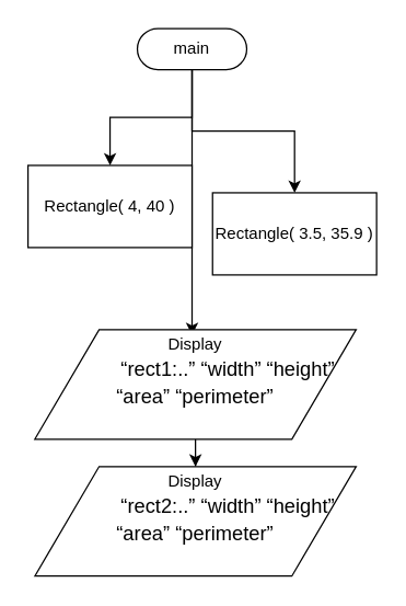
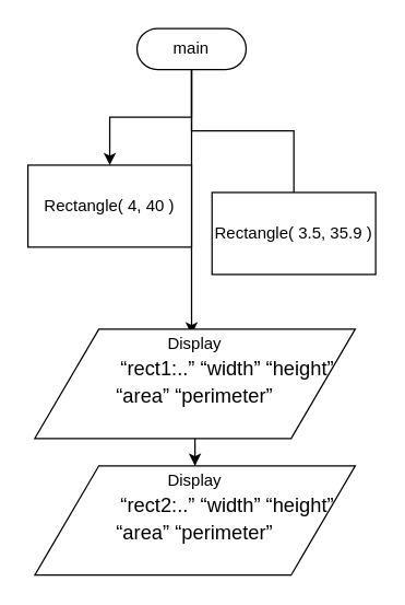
  <mxCell id="0" />
  <mxCell id="1" parent="0" />
  <mxCell id="2" value="" style="edgeStyle=orthogonalEdgeStyle;rounded=0;orthogonalLoop=1;jettySize=auto;html=1;" edge="1" parent="1" source="5" target="6"><mxGeometry relative="1" as="geometry" /></mxCell>
- <mxCell id="3" value="" style="edgeStyle=orthogonalEdgeStyle;rounded=0;orthogonalLoop=1;jettySize=auto;html=1;" edge="1" parent="1" source="5" target="7"><mxGeometry relative="1" as="geometry" /></mxCell>
+ <mxCell id="3" value="" style="edgeStyle=orthogonalEdgeStyle;rounded=0;orthogonalLoop=1;jettySize=auto;html=1;endArrow=none;" edge="1" parent="1" source="5" target="7"><mxGeometry relative="1" as="geometry" /></mxCell>
  <mxCell id="4" style="edgeStyle=orthogonalEdgeStyle;rounded=0;orthogonalLoop=1;jettySize=auto;html=1;" edge="1" parent="1" source="5"><mxGeometry relative="1" as="geometry"><mxPoint x="140" y="244" as="targetPoint" /></mxGeometry></mxCell>
  <mxCell id="5" value="main" style="html=1;dashed=0;whiteSpace=wrap;shape=mxgraph.dfd.start" vertex="1" parent="1"><mxGeometry x="100" y="20" width="80" height="30" as="geometry" /></mxCell>
  <mxCell id="6" value="Rectangle( 4, 40 )" style="whiteSpace=wrap;html=1;dashed=0;" vertex="1" parent="1"><mxGeometry x="20" y="120" width="120" height="60" as="geometry" /></mxCell>
  <mxCell id="7" value="Rectangle( 3.5, 35.9 )" style="whiteSpace=wrap;html=1;dashed=0;" vertex="1" parent="1"><mxGeometry x="155" y="140" width="120" height="60" as="geometry" /></mxCell>
  <mxCell id="8" value="" style="edgeStyle=orthogonalEdgeStyle;rounded=0;orthogonalLoop=1;jettySize=auto;html=1;" edge="1" parent="1" source="9" target="10"><mxGeometry relative="1" as="geometry" /></mxCell>
  <mxCell id="9" value="Display&lt;div&gt;&lt;span id=&quot;docs-internal-guid-20cb38a5-7fff-5b3b-3c27-8b09750b406d&quot;&gt;&lt;p style=&quot;line-height:1.38;text-indent: 36pt;margin-top:0pt;margin-bottom:0pt;&quot; dir=&quot;ltr&quot;&gt;&lt;span style=&quot;font-size: 11pt; font-family: Arial, sans-serif; background-color: transparent; font-variant-numeric: normal; font-variant-east-asian: normal; font-variant-alternates: normal; font-variant-position: normal; font-variant-emoji: normal; vertical-align: baseline; white-space-collapse: preserve;&quot;&gt;“rect1:..” “width” “height” “area” “perimeter”&lt;/span&gt;&lt;/p&gt;&lt;div&gt;&lt;span style=&quot;font-size: 11pt; font-family: Arial, sans-serif; background-color: transparent; font-variant-numeric: normal; font-variant-east-asian: normal; font-variant-alternates: normal; font-variant-position: normal; font-variant-emoji: normal; vertical-align: baseline; white-space-collapse: preserve;&quot;&gt;&lt;br&gt;&lt;/span&gt;&lt;/div&gt;&lt;/span&gt;&lt;/div&gt;" style="shape=parallelogram;perimeter=parallelogramPerimeter;whiteSpace=wrap;html=1;dashed=0;" vertex="1" parent="1"><mxGeometry x="25" y="240" width="235" height="80" as="geometry" /></mxCell>
  <mxCell id="10" value="Display&lt;div&gt;&lt;span id=&quot;docs-internal-guid-20cb38a5-7fff-5b3b-3c27-8b09750b406d&quot;&gt;&lt;p style=&quot;line-height:1.38;text-indent: 36pt;margin-top:0pt;margin-bottom:0pt;&quot; dir=&quot;ltr&quot;&gt;&lt;span style=&quot;font-size: 11pt; font-family: Arial, sans-serif; background-color: transparent; font-variant-numeric: normal; font-variant-east-asian: normal; font-variant-alternates: normal; font-variant-position: normal; font-variant-emoji: normal; vertical-align: baseline; white-space-collapse: preserve;&quot;&gt;“rect2:..” “width” “height” “area” “perimeter”&lt;/span&gt;&lt;/p&gt;&lt;div&gt;&lt;span style=&quot;font-size: 11pt; font-family: Arial, sans-serif; background-color: transparent; font-variant-numeric: normal; font-variant-east-asian: normal; font-variant-alternates: normal; font-variant-position: normal; font-variant-emoji: normal; vertical-align: baseline; white-space-collapse: preserve;&quot;&gt;&lt;br&gt;&lt;/span&gt;&lt;/div&gt;&lt;/span&gt;&lt;/div&gt;" style="shape=parallelogram;perimeter=parallelogramPerimeter;whiteSpace=wrap;html=1;dashed=0;" vertex="1" parent="1"><mxGeometry x="25" y="340" width="235" height="80" as="geometry" /></mxCell>
